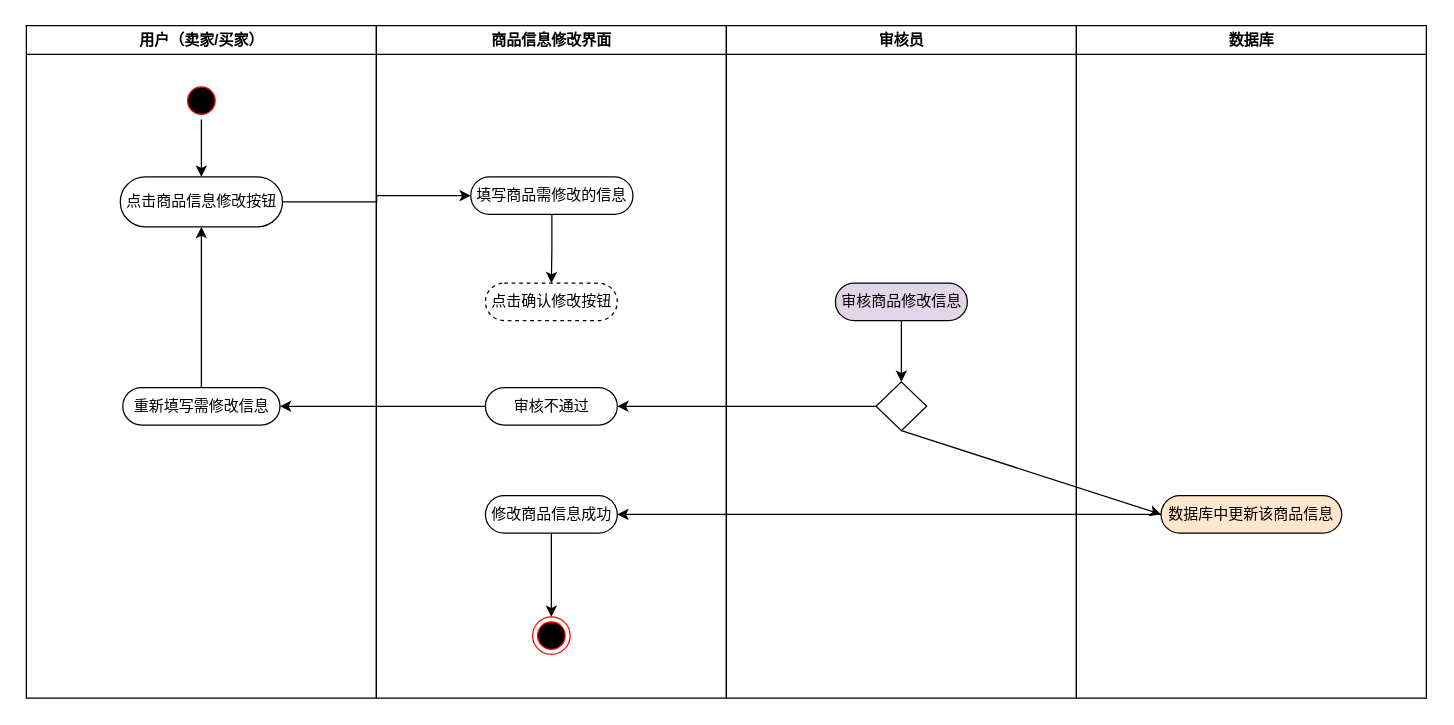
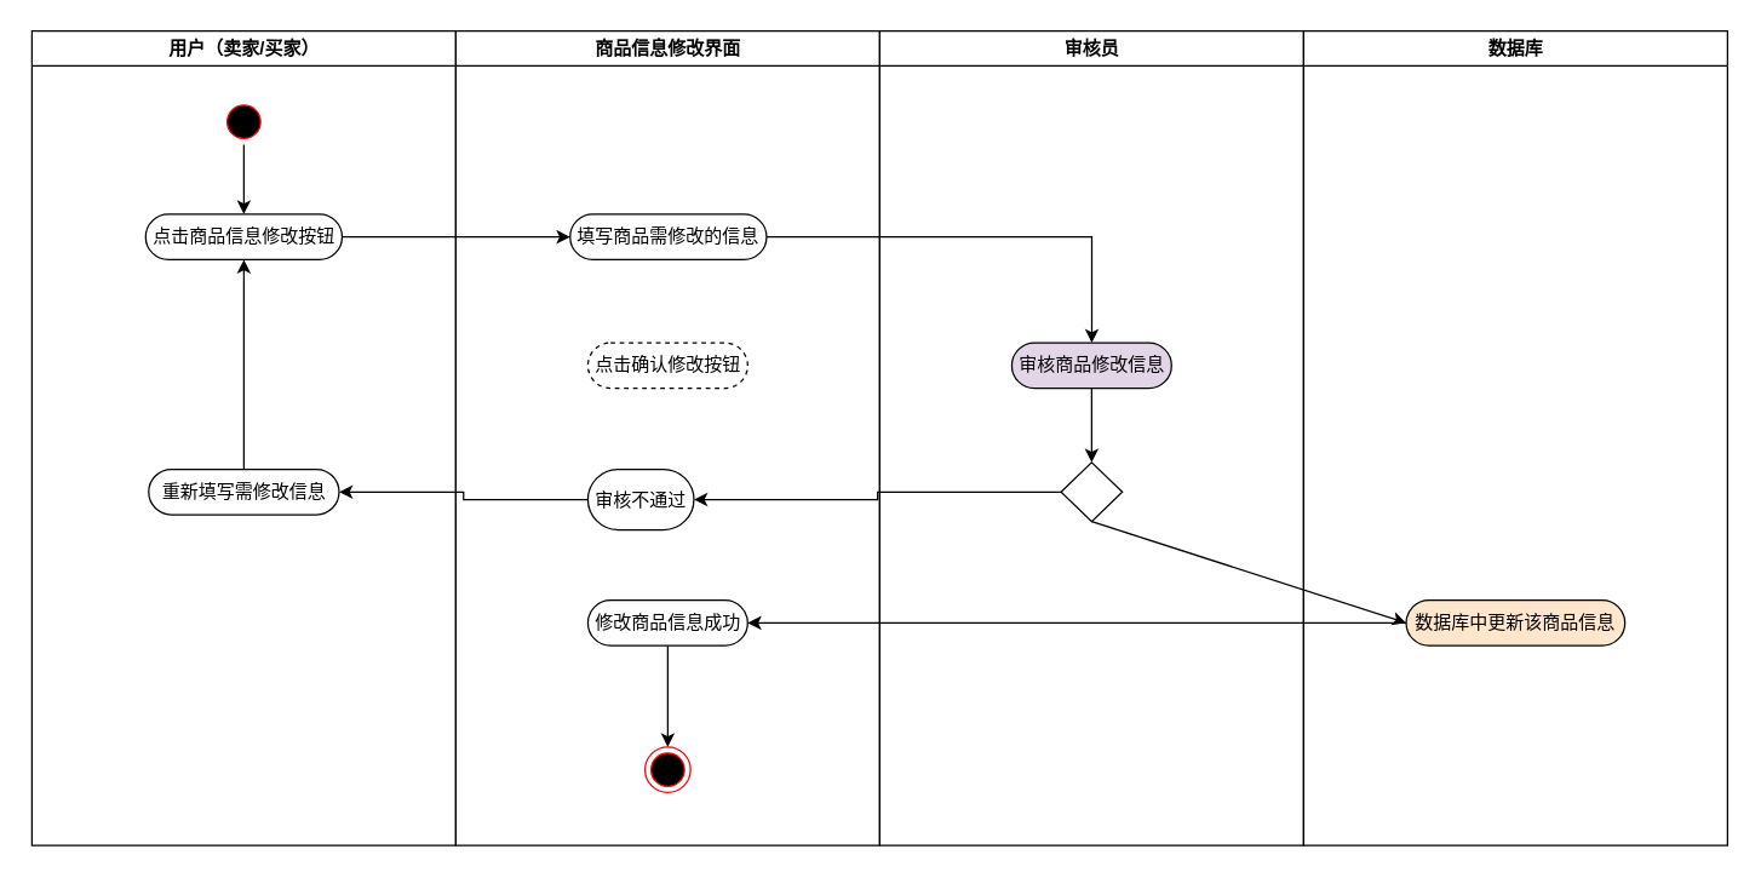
  <mxCell id="0" />
  <mxCell id="1" parent="0" />
  <mxCell id="2" value="用户（卖家/买家）" style="swimlane;whiteSpace=wrap" vertex="1" parent="1"><mxGeometry x="20.5" y="20" width="280" height="538" as="geometry" /></mxCell>
  <mxCell id="3" style="edgeStyle=orthogonalEdgeStyle;rounded=0;orthogonalLoop=1;jettySize=auto;html=1;entryX=0.5;entryY=0;entryDx=0;entryDy=0;" edge="1" parent="2" source="4" target="5"><mxGeometry relative="1" as="geometry" /></mxCell>
  <mxCell id="4" value="" style="ellipse;shape=startState;fillColor=#000000;strokeColor=#ff0000;" vertex="1" parent="2"><mxGeometry x="125" y="45" width="30" height="30" as="geometry" /></mxCell>
- <mxCell id="5" value="点击商品信息修改按钮" style="rounded=1;whiteSpace=wrap;html=1;arcSize=50;" vertex="1" parent="2"><mxGeometry x="75.13" y="121" width="129.75" height="40" as="geometry" /></mxCell>
+ <mxCell id="5" value="点击商品信息修改按钮" style="rounded=1;whiteSpace=wrap;html=1;arcSize=50;" vertex="1" parent="2"><mxGeometry x="75.13" y="121" width="129.75" height="30" as="geometry" /></mxCell>
  <mxCell id="6" style="edgeStyle=orthogonalEdgeStyle;rounded=0;orthogonalLoop=1;jettySize=auto;html=1;entryX=0.5;entryY=1;entryDx=0;entryDy=0;" edge="1" parent="2" source="7" target="5"><mxGeometry relative="1" as="geometry" /></mxCell>
  <mxCell id="7" value="重新填写需修改信息" style="rounded=1;whiteSpace=wrap;html=1;arcSize=50;" vertex="1" parent="2"><mxGeometry x="77.13" y="289.5" width="125.75" height="30" as="geometry" /></mxCell>
  <mxCell id="8" value="商品信息修改界面" style="swimlane;whiteSpace=wrap" vertex="1" parent="1"><mxGeometry x="300.5" y="20" width="280" height="538" as="geometry" /></mxCell>
- <mxCell id="9" style="edgeStyle=orthogonalEdgeStyle;rounded=0;orthogonalLoop=1;jettySize=auto;html=1;entryX=0.5;entryY=0;entryDx=0;entryDy=0;" edge="1" parent="8" source="10" target="11"><mxGeometry relative="1" as="geometry" /></mxCell>
+ <mxCell id="9" style="edgeStyle=orthogonalEdgeStyle;rounded=0;orthogonalLoop=1;jettySize=auto;html=1;" edge="1" parent="8" source="10" target="18"><mxGeometry relative="1" as="geometry" /></mxCell>
  <mxCell id="10" value="填写商品需修改的信息" style="rounded=1;whiteSpace=wrap;html=1;arcSize=50;" vertex="1" parent="8"><mxGeometry x="75.5" y="121" width="129.75" height="30" as="geometry" /></mxCell>
  <mxCell id="11" value="点击确认修改按钮" style="rounded=1;whiteSpace=wrap;html=1;arcSize=50;dashed=1;" vertex="1" parent="8"><mxGeometry x="87.25" y="206" width="105.5" height="30" as="geometry" /></mxCell>
- <mxCell id="12" value="审核不通过" style="rounded=1;whiteSpace=wrap;html=1;arcSize=50;" vertex="1" parent="8"><mxGeometry x="87.25" y="289.5" width="105.5" height="30" as="geometry" /></mxCell>
+ <mxCell id="12" value="审核不通过" style="rounded=1;whiteSpace=wrap;html=1;arcSize=50;" vertex="1" parent="8"><mxGeometry x="87.25" y="289.5" width="70" height="40" as="geometry" /></mxCell>
  <mxCell id="13" value="" style="ellipse;html=1;shape=endState;fillColor=#000000;strokeColor=#ff0000;" vertex="1" parent="8"><mxGeometry x="125" y="473" width="30" height="30" as="geometry" /></mxCell>
  <mxCell id="14" style="edgeStyle=none;rounded=0;orthogonalLoop=1;jettySize=auto;html=1;entryX=0.5;entryY=0;entryDx=0;entryDy=0;" edge="1" parent="8" source="15" target="13"><mxGeometry relative="1" as="geometry" /></mxCell>
  <mxCell id="15" value="修改商品信息成功" style="rounded=1;whiteSpace=wrap;html=1;arcSize=50;" vertex="1" parent="8"><mxGeometry x="87.25" y="376" width="105.5" height="30" as="geometry" /></mxCell>
  <mxCell id="16" value="审核员" style="swimlane;whiteSpace=wrap" vertex="1" parent="1"><mxGeometry x="580.5" y="20" width="280" height="538" as="geometry" /></mxCell>
  <mxCell id="17" style="edgeStyle=orthogonalEdgeStyle;rounded=0;orthogonalLoop=1;jettySize=auto;html=1;" edge="1" parent="16" source="18" target="19"><mxGeometry relative="1" as="geometry" /></mxCell>
  <mxCell id="18" value="审核商品修改信息" style="rounded=1;whiteSpace=wrap;html=1;arcSize=50;fillColor=#e1d5e7;" vertex="1" parent="16"><mxGeometry x="87.25" y="206" width="105.5" height="30" as="geometry" /></mxCell>
  <mxCell id="19" value="" style="rhombus;whiteSpace=wrap;html=1;" vertex="1" parent="16"><mxGeometry x="119.75" y="285" width="40.5" height="39" as="geometry" /></mxCell>
  <mxCell id="20" value="数据库" style="swimlane;whiteSpace=wrap" vertex="1" parent="1"><mxGeometry x="860.5" y="20" width="280" height="538" as="geometry" /></mxCell>
  <mxCell id="21" value="数据库中更新该商品信息" style="rounded=1;whiteSpace=wrap;html=1;arcSize=50;fillColor=#ffe6cc;" vertex="1" parent="20"><mxGeometry x="67.75" y="376" width="144.5" height="30" as="geometry" /></mxCell>
  <mxCell id="22" style="edgeStyle=orthogonalEdgeStyle;rounded=0;orthogonalLoop=1;jettySize=auto;html=1;entryX=0;entryY=0.5;entryDx=0;entryDy=0;" edge="1" parent="1" source="5" target="10"><mxGeometry relative="1" as="geometry" /></mxCell>
  <mxCell id="23" style="edgeStyle=orthogonalEdgeStyle;rounded=0;orthogonalLoop=1;jettySize=auto;html=1;entryX=1;entryY=0.5;entryDx=0;entryDy=0;" edge="1" parent="1" source="19" target="12"><mxGeometry relative="1" as="geometry" /></mxCell>
  <mxCell id="24" style="rounded=0;orthogonalLoop=1;jettySize=auto;html=1;entryX=0;entryY=0.5;entryDx=0;entryDy=0;exitX=0.5;exitY=1;exitDx=0;exitDy=0;" edge="1" parent="1" source="19" target="21"><mxGeometry relative="1" as="geometry" /></mxCell>
  <mxCell id="25" style="edgeStyle=orthogonalEdgeStyle;rounded=0;orthogonalLoop=1;jettySize=auto;html=1;entryX=1;entryY=0.5;entryDx=0;entryDy=0;" edge="1" parent="1" source="12" target="7"><mxGeometry relative="1" as="geometry" /></mxCell>
  <mxCell id="26" style="edgeStyle=none;rounded=0;orthogonalLoop=1;jettySize=auto;html=1;entryX=1;entryY=0.5;entryDx=0;entryDy=0;" edge="1" parent="1" source="21" target="15"><mxGeometry relative="1" as="geometry" /></mxCell>
